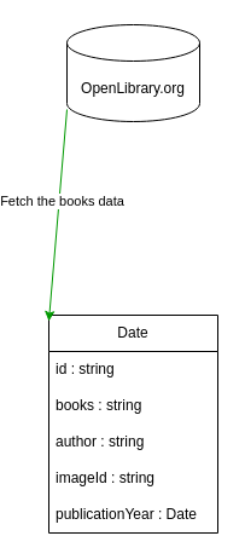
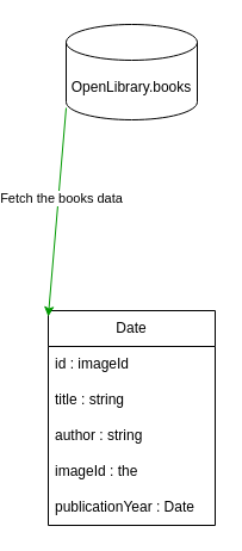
  <mxCell id="0" />
  <mxCell id="1" parent="0" />
  <mxCell id="2" value="Date" style="swimlane;fontStyle=0;childLayout=stackLayout;horizontal=1;startSize=30;horizontalStack=0;resizeParent=1;resizeParentMax=0;resizeLast=0;collapsible=1;marginBottom=0;whiteSpace=wrap;html=1;" vertex="1" parent="1"><mxGeometry x="20" y="260" width="140" height="180" as="geometry" /></mxCell>
- <mxCell id="3" value="id : string" style="text;strokeColor=none;fillColor=none;align=left;verticalAlign=middle;spacingLeft=4;spacingRight=4;overflow=hidden;points=[[0,0.5],[1,0.5]];portConstraint=eastwest;rotatable=0;whiteSpace=wrap;html=1;" vertex="1" parent="2"><mxGeometry y="30" width="140" height="30" as="geometry" /></mxCell>
- <mxCell id="4" value="books : string" style="text;strokeColor=none;fillColor=none;align=left;verticalAlign=middle;spacingLeft=4;spacingRight=4;overflow=hidden;points=[[0,0.5],[1,0.5]];portConstraint=eastwest;rotatable=0;whiteSpace=wrap;html=1;" vertex="1" parent="2"><mxGeometry y="60" width="140" height="30" as="geometry" /></mxCell>
+ <mxCell id="3" value="id : imageId" style="text;strokeColor=none;fillColor=none;align=left;verticalAlign=middle;spacingLeft=4;spacingRight=4;overflow=hidden;points=[[0,0.5],[1,0.5]];portConstraint=eastwest;rotatable=0;whiteSpace=wrap;html=1;" vertex="1" parent="2"><mxGeometry y="30" width="140" height="30" as="geometry" /></mxCell>
+ <mxCell id="4" value="title : string" style="text;strokeColor=none;fillColor=none;align=left;verticalAlign=middle;spacingLeft=4;spacingRight=4;overflow=hidden;points=[[0,0.5],[1,0.5]];portConstraint=eastwest;rotatable=0;whiteSpace=wrap;html=1;" vertex="1" parent="2"><mxGeometry y="60" width="140" height="30" as="geometry" /></mxCell>
  <mxCell id="5" value="author : string" style="text;strokeColor=none;fillColor=none;align=left;verticalAlign=middle;spacingLeft=4;spacingRight=4;overflow=hidden;points=[[0,0.5],[1,0.5]];portConstraint=eastwest;rotatable=0;whiteSpace=wrap;html=1;" vertex="1" parent="2"><mxGeometry y="90" width="140" height="30" as="geometry" /></mxCell>
- <mxCell id="6" value="imageId : string" style="text;strokeColor=none;fillColor=none;align=left;verticalAlign=middle;spacingLeft=4;spacingRight=4;overflow=hidden;points=[[0,0.5],[1,0.5]];portConstraint=eastwest;rotatable=0;whiteSpace=wrap;html=1;" vertex="1" parent="2"><mxGeometry y="120" width="140" height="30" as="geometry" /></mxCell>
+ <mxCell id="6" value="imageId : the" style="text;strokeColor=none;fillColor=none;align=left;verticalAlign=middle;spacingLeft=4;spacingRight=4;overflow=hidden;points=[[0,0.5],[1,0.5]];portConstraint=eastwest;rotatable=0;whiteSpace=wrap;html=1;" vertex="1" parent="2"><mxGeometry y="120" width="140" height="30" as="geometry" /></mxCell>
  <mxCell id="7" value="publicationYear : Date" style="text;strokeColor=none;fillColor=none;align=left;verticalAlign=middle;spacingLeft=4;spacingRight=4;overflow=hidden;points=[[0,0.5],[1,0.5]];portConstraint=eastwest;rotatable=0;whiteSpace=wrap;html=1;" vertex="1" parent="2"><mxGeometry y="150" width="140" height="30" as="geometry" /></mxCell>
- <mxCell id="8" value="OpenLibrary.org" style="shape=cylinder3;whiteSpace=wrap;html=1;boundedLbl=1;backgroundOutline=1;size=15;" vertex="1" parent="1"><mxGeometry x="35" y="20" width="110" height="80" as="geometry" /></mxCell>
+ <mxCell id="8" value="OpenLibrary.books" style="shape=cylinder3;whiteSpace=wrap;html=1;boundedLbl=1;backgroundOutline=1;size=15;" vertex="1" parent="1"><mxGeometry x="35" y="20" width="110" height="80" as="geometry" /></mxCell>
  <mxCell id="9" value="" style="endArrow=classic;html=1;rounded=0;exitX=0;exitY=1;exitDx=0;exitDy=-15;exitPerimeter=0;entryX=0;entryY=0;entryDx=0;entryDy=0;strokeColor=#009900;" edge="1" parent="1"><mxGeometry width="50" height="50" relative="1" as="geometry"><mxPoint x="35" y="90" as="sourcePoint" /><mxPoint x="20" y="265" as="targetPoint" /></mxGeometry></mxCell>
  <mxCell id="10" value="Fetch the books data" style="edgeLabel;html=1;align=center;verticalAlign=middle;resizable=0;points=[];" vertex="1" connectable="0" parent="9"><mxGeometry x="0.031" y="-2" relative="1" as="geometry"><mxPoint x="5" y="-15" as="offset" /></mxGeometry></mxCell>
